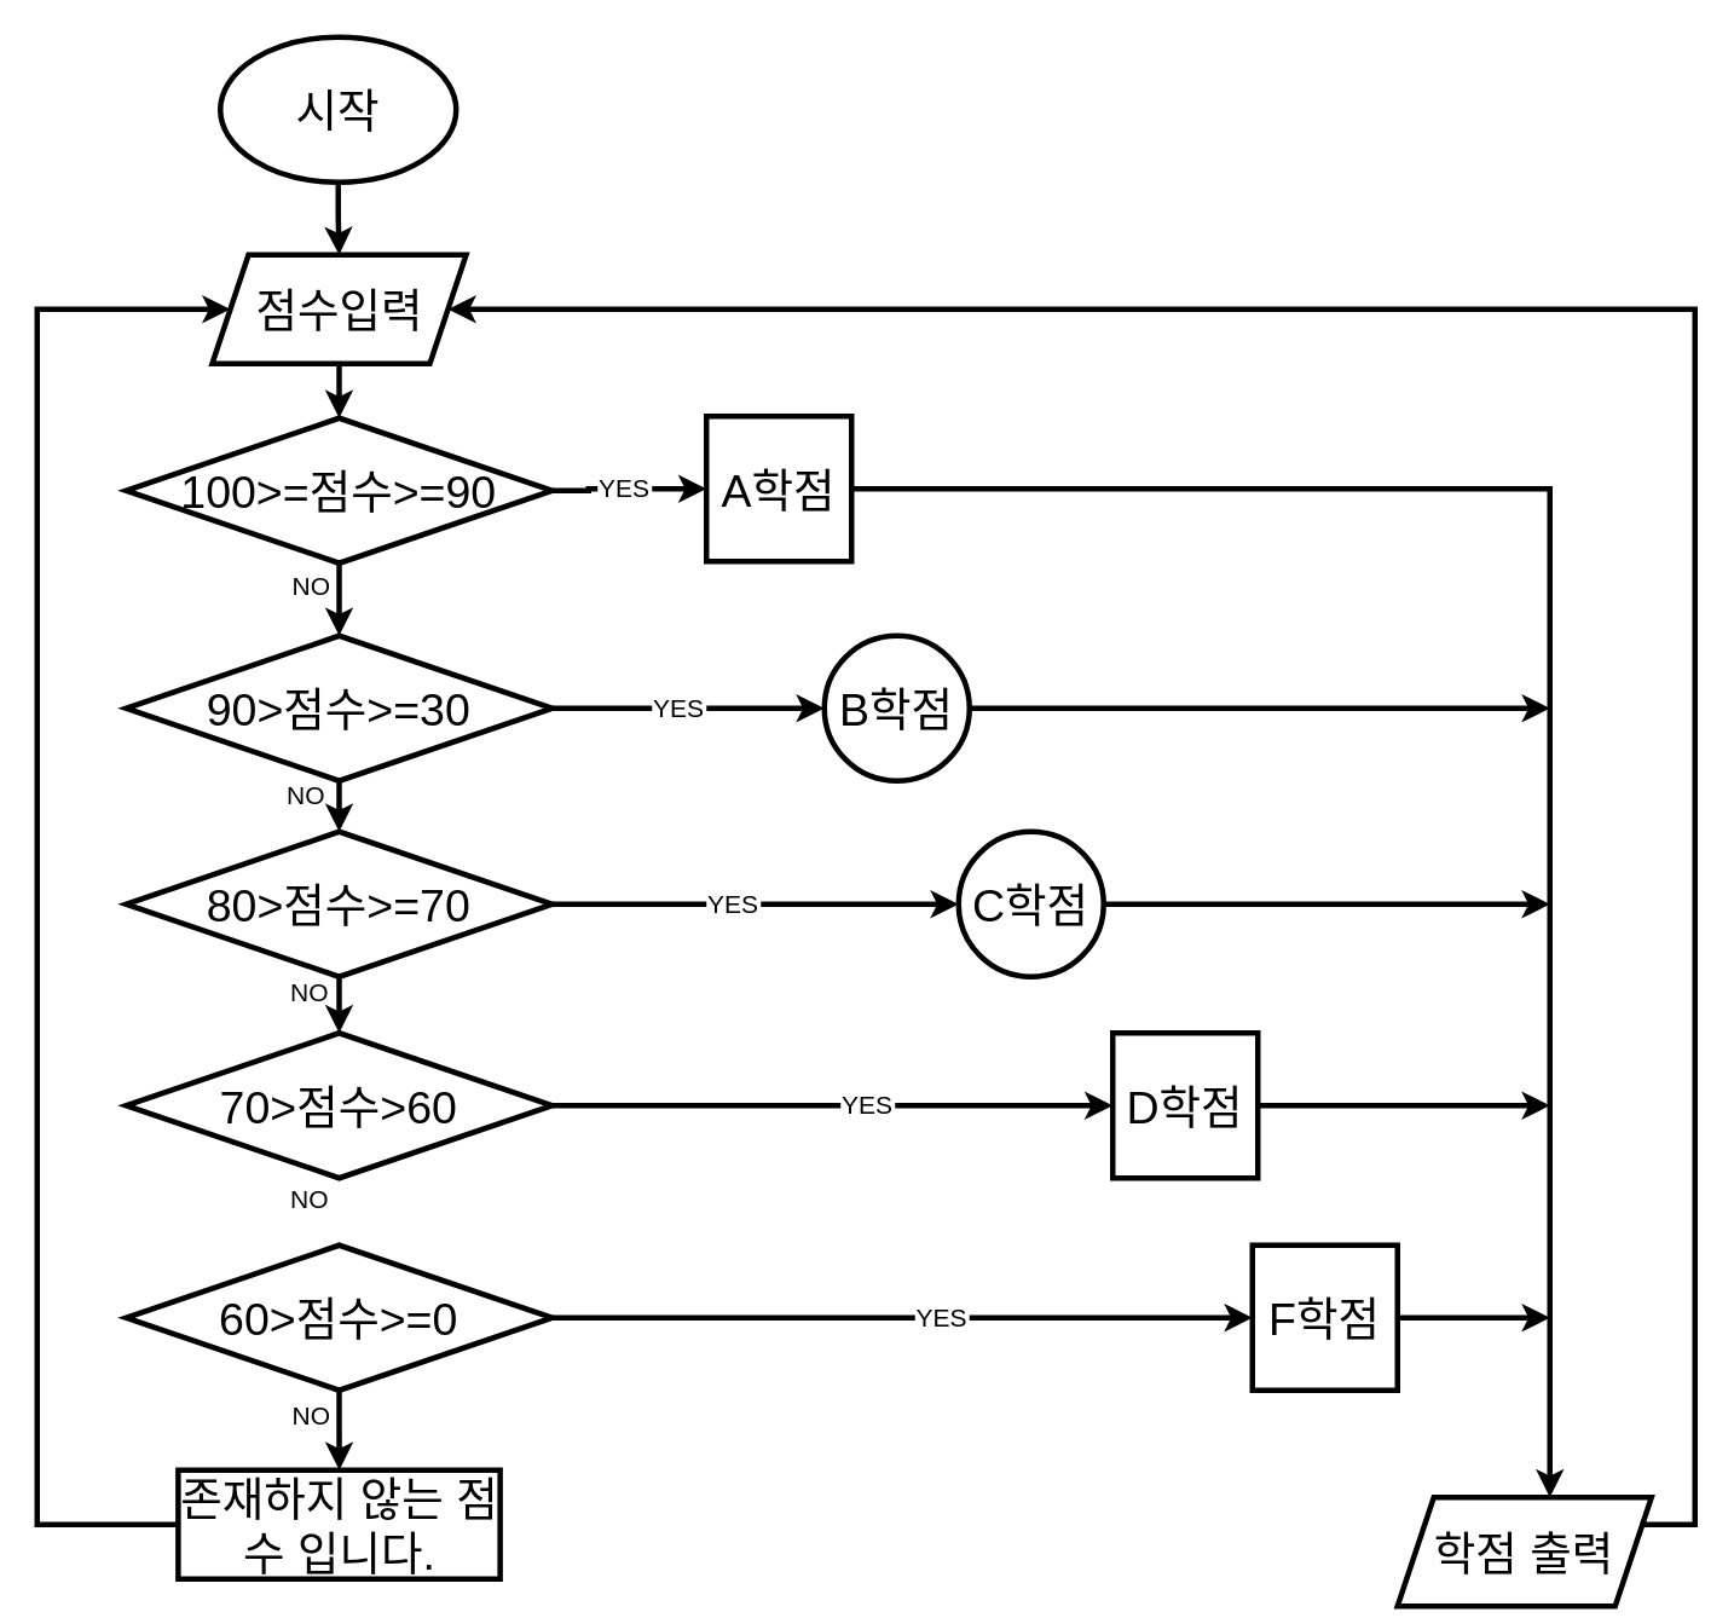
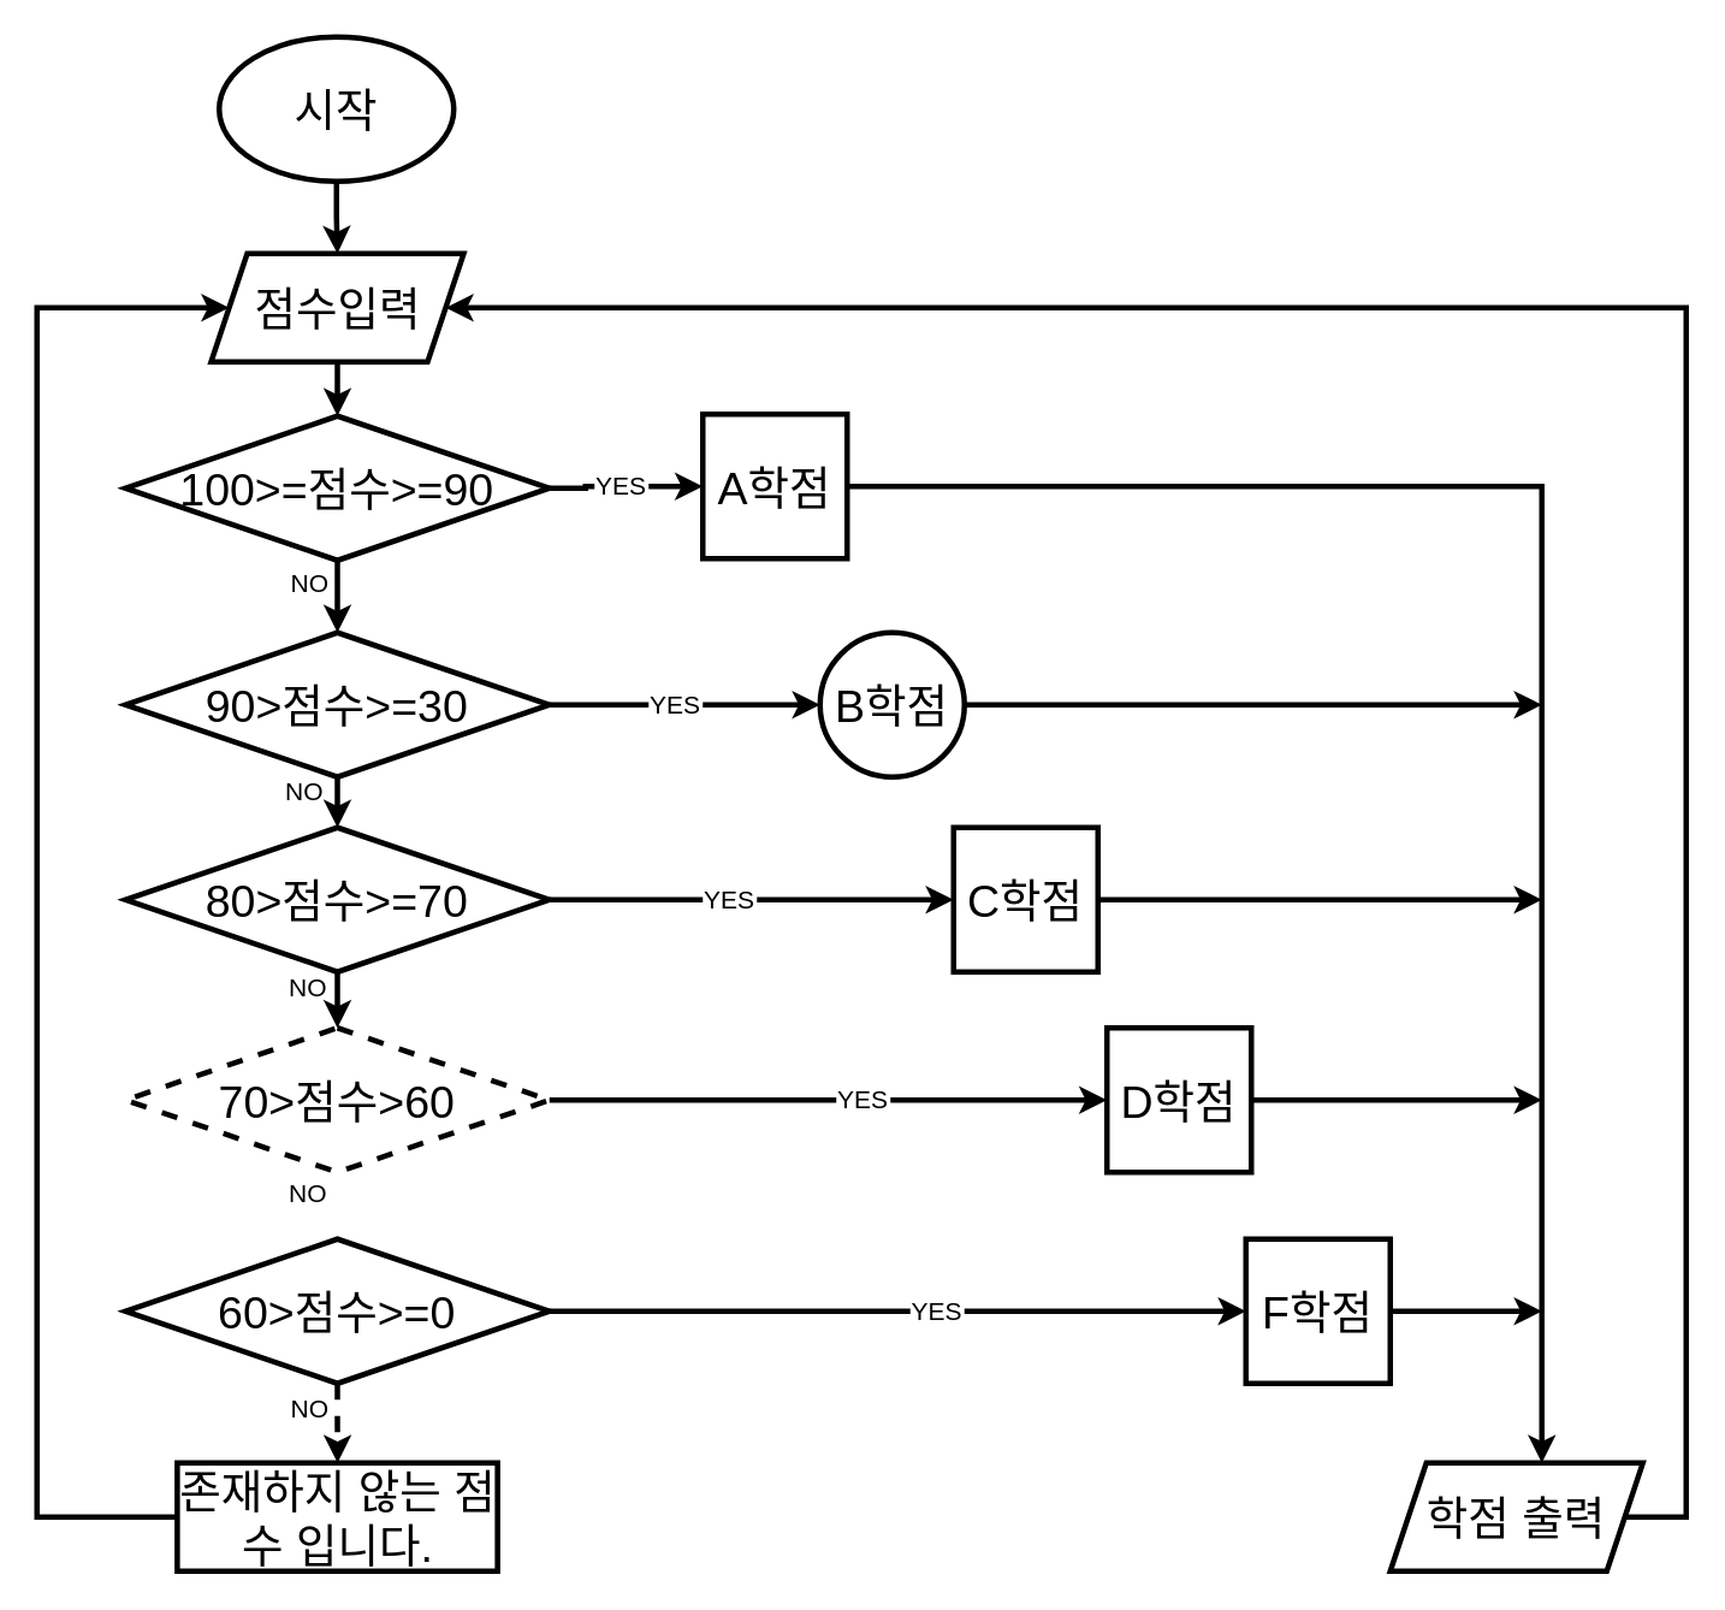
  <mxCell id="0" />
  <mxCell id="1" parent="0" />
  <mxCell id="2" value="" style="edgeStyle=orthogonalEdgeStyle;rounded=0;orthogonalLoop=1;jettySize=auto;html=1;fontSize=25;strokeWidth=3;" edge="1" parent="1" source="3" target="5"><mxGeometry relative="1" as="geometry" /></mxCell>
  <mxCell id="3" value="시작" style="ellipse;whiteSpace=wrap;html=1;strokeWidth=3;fontSize=25;" vertex="1" parent="1"><mxGeometry x="121" y="20" width="130" height="80" as="geometry" /></mxCell>
  <mxCell id="4" value="" style="edgeStyle=orthogonalEdgeStyle;rounded=0;orthogonalLoop=1;jettySize=auto;html=1;fontSize=25;strokeWidth=3;" edge="1" parent="1" source="5" target="8"><mxGeometry relative="1" as="geometry" /></mxCell>
  <mxCell id="5" value="점수입력" style="shape=parallelogram;perimeter=parallelogramPerimeter;whiteSpace=wrap;html=1;fixedSize=1;fontSize=25;strokeWidth=3;" vertex="1" parent="1"><mxGeometry x="116.5" y="140" width="140" height="60" as="geometry" /></mxCell>
  <mxCell id="6" value="" style="edgeStyle=orthogonalEdgeStyle;rounded=0;orthogonalLoop=1;jettySize=auto;html=1;fontSize=25;strokeWidth=3;startArrow=none;" edge="1" parent="1" source="34" target="21"><mxGeometry relative="1" as="geometry" /></mxCell>
  <mxCell id="7" style="edgeStyle=orthogonalEdgeStyle;rounded=0;orthogonalLoop=1;jettySize=auto;html=1;entryX=0.5;entryY=0;entryDx=0;entryDy=0;fontSize=14;strokeWidth=3;" edge="1" parent="1" source="8" target="11"><mxGeometry relative="1" as="geometry" /></mxCell>
  <mxCell id="8" value="100&amp;gt;=점수&amp;gt;=90" style="rhombus;whiteSpace=wrap;html=1;fontSize=25;strokeWidth=3;" vertex="1" parent="1"><mxGeometry x="69" y="230" width="235" height="80" as="geometry" /></mxCell>
  <mxCell id="9" value="" style="edgeStyle=orthogonalEdgeStyle;rounded=0;orthogonalLoop=1;jettySize=auto;html=1;fontSize=25;strokeWidth=3;" edge="1" parent="1" source="11" target="14"><mxGeometry relative="1" as="geometry" /></mxCell>
  <mxCell id="10" style="edgeStyle=orthogonalEdgeStyle;rounded=0;orthogonalLoop=1;jettySize=auto;html=1;fontSize=25;strokeWidth=3;startArrow=none;" edge="1" parent="1" source="42" target="23"><mxGeometry relative="1" as="geometry" /></mxCell>
  <mxCell id="11" value="90&amp;gt;점수&amp;gt;=30" style="rhombus;whiteSpace=wrap;html=1;fontSize=25;strokeWidth=3;" vertex="1" parent="1"><mxGeometry x="69" y="350" width="235" height="80" as="geometry" /></mxCell>
  <mxCell id="12" value="" style="edgeStyle=orthogonalEdgeStyle;rounded=0;orthogonalLoop=1;jettySize=auto;html=1;fontSize=25;strokeWidth=3;" edge="1" parent="1" source="14" target="16"><mxGeometry relative="1" as="geometry" /></mxCell>
  <mxCell id="13" style="edgeStyle=orthogonalEdgeStyle;rounded=0;orthogonalLoop=1;jettySize=auto;html=1;entryX=0;entryY=0.5;entryDx=0;entryDy=0;fontSize=25;strokeWidth=3;startArrow=none;" edge="1" parent="1" source="36" target="25"><mxGeometry relative="1" as="geometry" /></mxCell>
  <mxCell id="14" value="80&amp;gt;점수&amp;gt;=70" style="rhombus;whiteSpace=wrap;html=1;fontSize=25;strokeWidth=3;" vertex="1" parent="1"><mxGeometry x="69" y="458" width="235" height="80" as="geometry" /></mxCell>
  <mxCell id="15" style="edgeStyle=orthogonalEdgeStyle;rounded=0;orthogonalLoop=1;jettySize=auto;html=1;entryX=0;entryY=0.5;entryDx=0;entryDy=0;fontSize=25;strokeWidth=3;startArrow=none;" edge="1" parent="1" source="40" target="27"><mxGeometry relative="1" as="geometry" /></mxCell>
- <mxCell id="16" value="70&amp;gt;점수&amp;gt;60" style="rhombus;whiteSpace=wrap;html=1;fontSize=25;strokeWidth=3;" vertex="1" parent="1"><mxGeometry x="69" y="569" width="235" height="80" as="geometry" /></mxCell>
- <mxCell id="17" value="" style="edgeStyle=orthogonalEdgeStyle;rounded=0;orthogonalLoop=1;jettySize=auto;html=1;fontSize=25;strokeWidth=3;" edge="1" parent="1" source="19" target="31"><mxGeometry relative="1" as="geometry" /></mxCell>
+ <mxCell id="16" value="70&amp;gt;점수&amp;gt;60" style="rhombus;whiteSpace=wrap;html=1;fontSize=25;strokeWidth=3;dashed=1;" vertex="1" parent="1"><mxGeometry x="69" y="569" width="235" height="80" as="geometry" /></mxCell>
+ <mxCell id="17" value="" style="edgeStyle=orthogonalEdgeStyle;rounded=0;orthogonalLoop=1;jettySize=auto;html=1;fontSize=25;strokeWidth=3;dashed=1;" edge="1" parent="1" source="19" target="31"><mxGeometry relative="1" as="geometry" /></mxCell>
  <mxCell id="18" style="edgeStyle=orthogonalEdgeStyle;rounded=0;orthogonalLoop=1;jettySize=auto;html=1;entryX=0;entryY=0.5;entryDx=0;entryDy=0;fontSize=25;strokeWidth=3;startArrow=none;" edge="1" parent="1" source="38" target="29"><mxGeometry relative="1" as="geometry" /></mxCell>
  <mxCell id="19" value="60&amp;gt;점수&amp;gt;=0" style="rhombus;whiteSpace=wrap;html=1;fontSize=25;strokeWidth=3;" vertex="1" parent="1"><mxGeometry x="69" y="686" width="235" height="80" as="geometry" /></mxCell>
  <mxCell id="20" style="edgeStyle=orthogonalEdgeStyle;rounded=0;orthogonalLoop=1;jettySize=auto;html=1;entryX=0.6;entryY=0;entryDx=0;entryDy=0;entryPerimeter=0;fontSize=14;strokeWidth=3;" edge="1" parent="1" source="21" target="33"><mxGeometry relative="1" as="geometry" /></mxCell>
  <mxCell id="21" value="A학점" style="whiteSpace=wrap;html=1;aspect=fixed;fontSize=25;strokeWidth=3;" vertex="1" parent="1"><mxGeometry x="389" y="229" width="80" height="80" as="geometry" /></mxCell>
  <mxCell id="22" style="edgeStyle=orthogonalEdgeStyle;rounded=0;orthogonalLoop=1;jettySize=auto;html=1;fontSize=25;strokeWidth=3;" edge="1" parent="1" source="23"><mxGeometry relative="1" as="geometry"><mxPoint x="854" y="390" as="targetPoint" /></mxGeometry></mxCell>
  <mxCell id="23" value="B학점" style="ellipse;whiteSpace=wrap;html=1;aspect=fixed;fontSize=25;strokeWidth=3;" vertex="1" parent="1"><mxGeometry x="454" y="350" width="80" height="80" as="geometry" /></mxCell>
  <mxCell id="24" style="edgeStyle=orthogonalEdgeStyle;rounded=0;orthogonalLoop=1;jettySize=auto;html=1;fontSize=25;strokeWidth=3;" edge="1" parent="1" source="25"><mxGeometry relative="1" as="geometry"><mxPoint x="854" y="498" as="targetPoint" /></mxGeometry></mxCell>
- <mxCell id="25" value="C학점" style="ellipse;whiteSpace=wrap;html=1;aspect=fixed;fontSize=25;strokeWidth=3;" vertex="1" parent="1"><mxGeometry x="528" y="458" width="80" height="80" as="geometry" /></mxCell>
+ <mxCell id="25" value="C학점" style="whiteSpace=wrap;html=1;aspect=fixed;fontSize=25;strokeWidth=3;" vertex="1" parent="1"><mxGeometry x="528" y="458" width="80" height="80" as="geometry" /></mxCell>
  <mxCell id="26" style="edgeStyle=orthogonalEdgeStyle;rounded=0;orthogonalLoop=1;jettySize=auto;html=1;fontSize=25;strokeWidth=3;" edge="1" parent="1" source="27"><mxGeometry relative="1" as="geometry"><mxPoint x="854" y="609" as="targetPoint" /></mxGeometry></mxCell>
  <mxCell id="27" value="D학점" style="whiteSpace=wrap;html=1;aspect=fixed;fontSize=25;strokeWidth=3;" vertex="1" parent="1"><mxGeometry x="613" y="569" width="80" height="80" as="geometry" /></mxCell>
  <mxCell id="28" style="edgeStyle=orthogonalEdgeStyle;rounded=0;orthogonalLoop=1;jettySize=auto;html=1;fontSize=25;strokeWidth=3;" edge="1" parent="1"><mxGeometry relative="1" as="geometry"><mxPoint x="854" y="726" as="targetPoint" /><mxPoint x="771" y="726" as="sourcePoint" /></mxGeometry></mxCell>
  <mxCell id="29" value="F학점" style="whiteSpace=wrap;html=1;aspect=fixed;fontSize=25;strokeWidth=3;" vertex="1" parent="1"><mxGeometry x="690" y="686" width="80" height="80" as="geometry" /></mxCell>
  <mxCell id="30" style="edgeStyle=orthogonalEdgeStyle;rounded=0;orthogonalLoop=1;jettySize=auto;html=1;fontSize=14;strokeWidth=3;" edge="1" parent="1" source="31" target="5"><mxGeometry relative="1" as="geometry"><mxPoint x="20" y="170" as="targetPoint" /><Array as="points"><mxPoint x="20" y="840" /><mxPoint x="20" y="170" /></Array></mxGeometry></mxCell>
  <mxCell id="31" value="존재하지 않는 점수 입니다." style="rounded=0;whiteSpace=wrap;html=1;fontSize=25;strokeWidth=3;" vertex="1" parent="1"><mxGeometry x="97.75" y="810" width="177.5" height="60" as="geometry" /></mxCell>
  <mxCell id="32" style="edgeStyle=orthogonalEdgeStyle;rounded=0;orthogonalLoop=1;jettySize=auto;html=1;fontSize=14;strokeWidth=3;entryX=1;entryY=0.5;entryDx=0;entryDy=0;" edge="1" parent="1" source="33" target="5"><mxGeometry relative="1" as="geometry"><mxPoint x="934" y="170" as="targetPoint" /><Array as="points"><mxPoint x="934" y="840" /><mxPoint x="934" y="170" /></Array></mxGeometry></mxCell>
- <mxCell id="33" value="학점 출력" style="shape=parallelogram;perimeter=parallelogramPerimeter;whiteSpace=wrap;html=1;fixedSize=1;fontSize=25;strokeWidth=3;" vertex="1" parent="1"><mxGeometry x="770" y="825" width="140" height="60" as="geometry" /></mxCell>
+ <mxCell id="33" value="학점 출력" style="shape=parallelogram;perimeter=parallelogramPerimeter;whiteSpace=wrap;html=1;fixedSize=1;fontSize=25;strokeWidth=3;" vertex="1" parent="1"><mxGeometry x="770" y="810" width="140" height="60" as="geometry" /></mxCell>
  <mxCell id="34" value="YES" style="text;html=1;strokeColor=none;fillColor=none;align=center;verticalAlign=middle;whiteSpace=wrap;rounded=0;fontSize=14;" vertex="1" parent="1"><mxGeometry x="329" y="264" width="30" height="10" as="geometry" /></mxCell>
  <mxCell id="35" value="" style="edgeStyle=orthogonalEdgeStyle;rounded=0;orthogonalLoop=1;jettySize=auto;html=1;fontSize=25;strokeWidth=3;endArrow=none;" edge="1" parent="1" source="8" target="34"><mxGeometry relative="1" as="geometry"><mxPoint x="304" y="280" as="sourcePoint" /><mxPoint x="364" y="280" as="targetPoint" /></mxGeometry></mxCell>
  <mxCell id="36" value="YES" style="text;html=1;strokeColor=none;fillColor=none;align=center;verticalAlign=middle;whiteSpace=wrap;rounded=0;fontSize=14;" vertex="1" parent="1"><mxGeometry x="389" y="493" width="30" height="10" as="geometry" /></mxCell>
  <mxCell id="37" value="" style="edgeStyle=orthogonalEdgeStyle;rounded=0;orthogonalLoop=1;jettySize=auto;html=1;entryX=0;entryY=0.5;entryDx=0;entryDy=0;fontSize=25;strokeWidth=3;endArrow=none;" edge="1" parent="1" source="14" target="36"><mxGeometry relative="1" as="geometry"><mxPoint x="304" y="498" as="sourcePoint" /><mxPoint x="524" y="498" as="targetPoint" /></mxGeometry></mxCell>
  <mxCell id="38" value="YES" style="text;html=1;strokeColor=none;fillColor=none;align=center;verticalAlign=middle;whiteSpace=wrap;rounded=0;fontSize=14;" vertex="1" parent="1"><mxGeometry x="504" y="713" width="30" height="26" as="geometry" /></mxCell>
  <mxCell id="39" value="" style="edgeStyle=orthogonalEdgeStyle;rounded=0;orthogonalLoop=1;jettySize=auto;html=1;entryX=0;entryY=0.5;entryDx=0;entryDy=0;fontSize=25;strokeWidth=3;endArrow=none;" edge="1" parent="1" source="19" target="38"><mxGeometry relative="1" as="geometry"><mxPoint x="304" y="726" as="sourcePoint" /><mxPoint x="684" y="726" as="targetPoint" /></mxGeometry></mxCell>
  <mxCell id="40" value="YES" style="text;html=1;strokeColor=none;fillColor=none;align=center;verticalAlign=middle;whiteSpace=wrap;rounded=0;fontSize=14;" vertex="1" parent="1"><mxGeometry x="463" y="602" width="30" height="14" as="geometry" /></mxCell>
  <mxCell id="41" value="" style="edgeStyle=orthogonalEdgeStyle;rounded=0;orthogonalLoop=1;jettySize=auto;html=1;entryX=0;entryY=0.5;entryDx=0;entryDy=0;fontSize=25;strokeWidth=3;endArrow=none;" edge="1" parent="1" source="16" target="40"><mxGeometry relative="1" as="geometry"><mxPoint x="304" y="609" as="sourcePoint" /><mxPoint x="604" y="609" as="targetPoint" /></mxGeometry></mxCell>
  <mxCell id="42" value="YES" style="text;html=1;strokeColor=none;fillColor=none;align=center;verticalAlign=middle;whiteSpace=wrap;rounded=0;fontSize=14;" vertex="1" parent="1"><mxGeometry x="359" y="382.5" width="30" height="15" as="geometry" /></mxCell>
  <mxCell id="43" value="" style="edgeStyle=orthogonalEdgeStyle;rounded=0;orthogonalLoop=1;jettySize=auto;html=1;fontSize=25;strokeWidth=3;endArrow=none;" edge="1" parent="1" source="11" target="42"><mxGeometry relative="1" as="geometry"><mxPoint x="304" y="390" as="sourcePoint" /><mxPoint x="444" y="390" as="targetPoint" /></mxGeometry></mxCell>
  <mxCell id="44" value="NO" style="text;html=1;strokeColor=none;fillColor=none;align=center;verticalAlign=middle;whiteSpace=wrap;rounded=0;fontSize=14;" vertex="1" parent="1"><mxGeometry x="152" y="313" width="38.5" height="19" as="geometry" /></mxCell>
  <mxCell id="45" value="NO" style="text;html=1;strokeColor=none;fillColor=none;align=center;verticalAlign=middle;whiteSpace=wrap;rounded=0;fontSize=14;" vertex="1" parent="1"><mxGeometry x="149" y="428" width="38.5" height="19" as="geometry" /></mxCell>
  <mxCell id="46" value="NO" style="text;html=1;strokeColor=none;fillColor=none;align=center;verticalAlign=middle;whiteSpace=wrap;rounded=0;fontSize=14;" vertex="1" parent="1"><mxGeometry x="151" y="537" width="38.5" height="19" as="geometry" /></mxCell>
  <mxCell id="47" value="NO" style="text;html=1;strokeColor=none;fillColor=none;align=center;verticalAlign=middle;whiteSpace=wrap;rounded=0;fontSize=14;" vertex="1" parent="1"><mxGeometry x="151" y="651" width="38.5" height="19" as="geometry" /></mxCell>
  <mxCell id="48" value="NO" style="text;html=1;strokeColor=none;fillColor=none;align=center;verticalAlign=middle;whiteSpace=wrap;rounded=0;fontSize=14;" vertex="1" parent="1"><mxGeometry x="152" y="770" width="38.5" height="19" as="geometry" /></mxCell>
